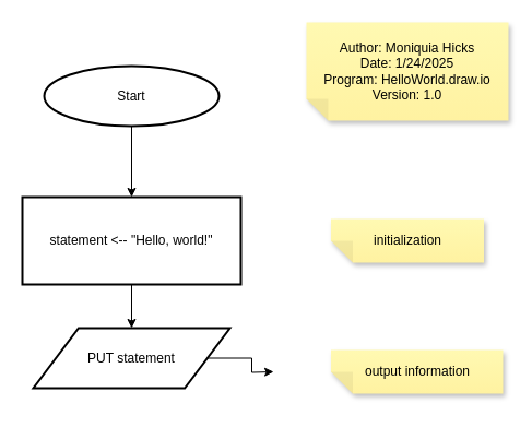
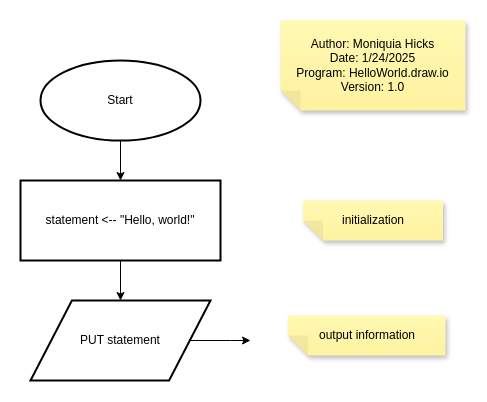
  <mxCell id="0" />
  <mxCell id="1" parent="0" />
  <mxCell id="2" value="" style="edgeStyle=orthogonalEdgeStyle;rounded=0;orthogonalLoop=1;jettySize=auto;html=1;" edge="1" parent="1" source="3" target="5"><mxGeometry relative="1" as="geometry" /></mxCell>
- <mxCell id="3" value="Start" style="strokeWidth=2;html=1;shape=mxgraph.flowchart.start_1;whiteSpace=wrap;" vertex="1" parent="1"><mxGeometry x="40" y="60" width="160" height="55" as="geometry" /></mxCell>
+ <mxCell id="3" value="Start" style="strokeWidth=2;html=1;shape=mxgraph.flowchart.start_1;whiteSpace=wrap;" vertex="1" parent="1"><mxGeometry x="40" y="60" width="160" height="80" as="geometry" /></mxCell>
  <mxCell id="4" style="edgeStyle=orthogonalEdgeStyle;rounded=0;orthogonalLoop=1;jettySize=auto;html=1;exitX=0.5;exitY=1;exitDx=0;exitDy=0;entryX=0.5;entryY=0;entryDx=0;entryDy=0;" edge="1" parent="1" source="5" target="7"><mxGeometry relative="1" as="geometry" /></mxCell>
  <mxCell id="5" value="statement &amp;lt;-- &quot;Hello, world!&quot;" style="whiteSpace=wrap;html=1;strokeWidth=2;" vertex="1" parent="1"><mxGeometry x="20" y="180" width="200" height="80" as="geometry" /></mxCell>
  <mxCell id="6" style="edgeStyle=orthogonalEdgeStyle;rounded=0;orthogonalLoop=1;jettySize=auto;html=1;exitX=1;exitY=0.5;exitDx=0;exitDy=0;" edge="1" parent="1" source="7"><mxGeometry relative="1" as="geometry"><mxPoint x="250" y="340" as="targetPoint" /></mxGeometry></mxCell>
- <mxCell id="7" value="PUT statement" style="shape=parallelogram;html=1;strokeWidth=2;perimeter=parallelogramPerimeter;whiteSpace=wrap;rounded=1;arcSize=0;size=0.23;" vertex="1" parent="1"><mxGeometry x="30" y="300" width="180" height="55" as="geometry" /></mxCell>
+ <mxCell id="7" value="PUT statement" style="shape=parallelogram;html=1;strokeWidth=2;perimeter=parallelogramPerimeter;whiteSpace=wrap;rounded=1;arcSize=0;size=0.23;" vertex="1" parent="1"><mxGeometry x="30" y="300" width="180" height="80" as="geometry" /></mxCell>
  <mxCell id="8" value="Author: Moniquia Hicks&lt;div&gt;Date: 1/24/2025&lt;/div&gt;&lt;div&gt;Program: HelloWorld.draw.io&lt;/div&gt;&lt;div&gt;Version: 1.0&lt;/div&gt;" style="shape=note;whiteSpace=wrap;html=1;backgroundOutline=1;fontColor=#000000;darkOpacity=0.05;fillColor=#FFF9B2;strokeColor=none;fillStyle=solid;direction=west;gradientDirection=north;gradientColor=#FFF2A1;shadow=1;size=20;pointerEvents=1;" vertex="1" parent="1"><mxGeometry x="280" y="20" width="185" height="90" as="geometry" /></mxCell>
  <mxCell id="9" value="initialization" style="shape=note;whiteSpace=wrap;html=1;backgroundOutline=1;fontColor=#000000;darkOpacity=0.05;fillColor=#FFF9B2;strokeColor=none;fillStyle=solid;direction=west;gradientDirection=north;gradientColor=#FFF2A1;shadow=1;size=20;pointerEvents=1;" vertex="1" parent="1"><mxGeometry x="302.5" y="200" width="140" height="40" as="geometry" /></mxCell>
- <mxCell id="10" value="output information" style="shape=note;whiteSpace=wrap;html=1;backgroundOutline=1;fontColor=#000000;darkOpacity=0.05;fillColor=#FFF9B2;strokeColor=none;fillStyle=solid;direction=west;gradientDirection=north;gradientColor=#FFF2A1;shadow=1;size=20;pointerEvents=1;" vertex="1" parent="1"><mxGeometry x="302.5" y="320" width="157.5" height="40" as="geometry" /></mxCell>
+ <mxCell id="10" value="output information" style="shape=note;whiteSpace=wrap;html=1;backgroundOutline=1;fontColor=#000000;darkOpacity=0.05;fillColor=#FFF9B2;strokeColor=none;fillStyle=solid;direction=west;gradientDirection=north;gradientColor=#FFF2A1;shadow=1;size=20;pointerEvents=1;" vertex="1" parent="1"><mxGeometry x="287.5" y="315" width="157.5" height="40" as="geometry" /></mxCell>
